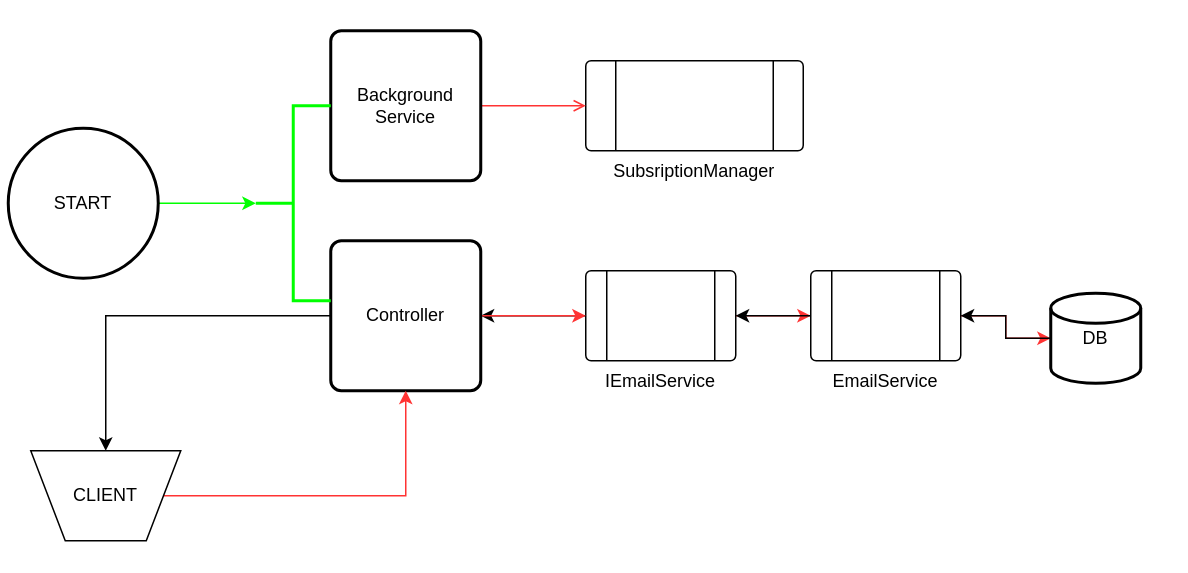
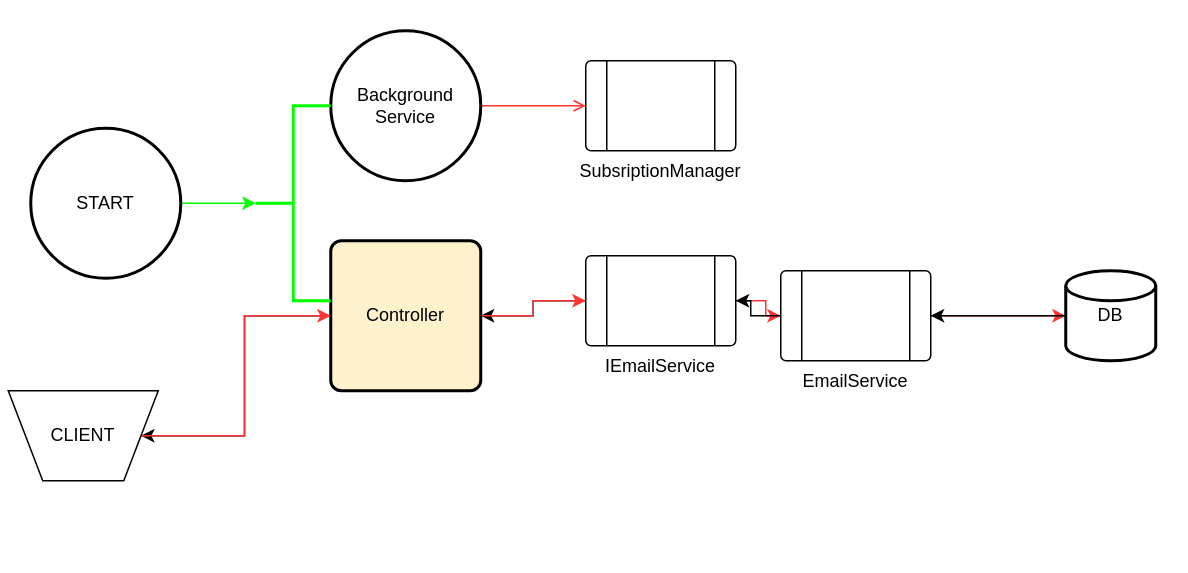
  <mxCell id="0" />
  <mxCell id="1" parent="0" />
  <mxCell id="2" value="" style="edgeStyle=orthogonalEdgeStyle;rounded=0;orthogonalLoop=1;jettySize=auto;html=1;strokeColor=#FF3333;" edge="1" parent="1" source="4" target="8"><mxGeometry relative="1" as="geometry" /></mxCell>
  <mxCell id="3" style="edgeStyle=orthogonalEdgeStyle;rounded=0;orthogonalLoop=1;jettySize=auto;html=1;entryX=1;entryY=0.5;entryDx=0;entryDy=0;" edge="1" parent="1" source="4" target="13"><mxGeometry relative="1" as="geometry" /></mxCell>
- <mxCell id="4" value="IEmailService" style="verticalLabelPosition=bottom;verticalAlign=top;html=1;shape=process;whiteSpace=wrap;rounded=1;size=0.14;arcSize=6;" vertex="1" parent="1"><mxGeometry x="390" y="180" width="100" height="60" as="geometry" /></mxCell>
- <mxCell id="5" value="SubsriptionManager" style="verticalLabelPosition=bottom;verticalAlign=top;html=1;shape=process;whiteSpace=wrap;rounded=1;size=0.14;arcSize=6;" vertex="1" parent="1"><mxGeometry x="390" y="40" width="145" height="60" as="geometry" /></mxCell>
+ <mxCell id="4" value="IEmailService" style="verticalLabelPosition=bottom;verticalAlign=top;html=1;shape=process;whiteSpace=wrap;rounded=1;size=0.14;arcSize=6;" vertex="1" parent="1"><mxGeometry x="390" y="170" width="100" height="60" as="geometry" /></mxCell>
+ <mxCell id="5" value="SubsriptionManager" style="verticalLabelPosition=bottom;verticalAlign=top;html=1;shape=process;whiteSpace=wrap;rounded=1;size=0.14;arcSize=6;" vertex="1" parent="1"><mxGeometry x="390" y="40" width="100" height="60" as="geometry" /></mxCell>
  <mxCell id="6" value="" style="edgeStyle=orthogonalEdgeStyle;rounded=0;orthogonalLoop=1;jettySize=auto;html=1;strokeColor=#FF3333;" edge="1" parent="1" source="8" target="18"><mxGeometry relative="1" as="geometry" /></mxCell>
  <mxCell id="7" style="edgeStyle=orthogonalEdgeStyle;rounded=0;orthogonalLoop=1;jettySize=auto;html=1;entryX=1;entryY=0.5;entryDx=0;entryDy=0;" edge="1" parent="1" source="8" target="4"><mxGeometry relative="1" as="geometry" /></mxCell>
- <mxCell id="8" value="EmailService" style="verticalLabelPosition=bottom;verticalAlign=top;html=1;shape=process;whiteSpace=wrap;rounded=1;size=0.14;arcSize=6;" vertex="1" parent="1"><mxGeometry x="540" y="180" width="100" height="60" as="geometry" /></mxCell>
+ <mxCell id="8" value="EmailService" style="verticalLabelPosition=bottom;verticalAlign=top;html=1;shape=process;whiteSpace=wrap;rounded=1;size=0.14;arcSize=6;" vertex="1" parent="1"><mxGeometry x="520" y="180" width="100" height="60" as="geometry" /></mxCell>
  <mxCell id="9" value="" style="edgeStyle=orthogonalEdgeStyle;rounded=0;orthogonalLoop=1;jettySize=auto;html=1;strokeColor=#FF3333;endArrow=open;" edge="1" parent="1" source="10" target="5"><mxGeometry relative="1" as="geometry" /></mxCell>
- <mxCell id="10" value="Background&lt;br&gt;Service" style="rounded=1;whiteSpace=wrap;html=1;absoluteArcSize=1;arcSize=14;strokeWidth=2;" vertex="1" parent="1"><mxGeometry x="220" y="20" width="100" height="100" as="geometry" /></mxCell>
+ <mxCell id="10" value="Background&lt;br&gt;Service" style="ellipse;whiteSpace=wrap;html=1;absoluteArcSize=1;arcSize=14;strokeWidth=2;" vertex="1" parent="1"><mxGeometry x="220" y="20" width="100" height="100" as="geometry" /></mxCell>
  <mxCell id="11" value="" style="edgeStyle=orthogonalEdgeStyle;rounded=0;orthogonalLoop=1;jettySize=auto;html=1;strokeColor=#FF3333;" edge="1" parent="1" source="13" target="4"><mxGeometry relative="1" as="geometry" /></mxCell>
  <mxCell id="12" style="edgeStyle=orthogonalEdgeStyle;rounded=0;orthogonalLoop=1;jettySize=auto;html=1;" edge="1" parent="1" source="13" target="20"><mxGeometry relative="1" as="geometry" /></mxCell>
- <mxCell id="13" value="Controller" style="rounded=1;whiteSpace=wrap;html=1;absoluteArcSize=1;arcSize=14;strokeWidth=2;" vertex="1" parent="1"><mxGeometry x="220" y="160" width="100" height="100" as="geometry" /></mxCell>
+ <mxCell id="13" value="Controller" style="rounded=1;whiteSpace=wrap;html=1;absoluteArcSize=1;arcSize=14;strokeWidth=2;fillColor=#fff2cc;" vertex="1" parent="1"><mxGeometry x="220" y="160" width="100" height="100" as="geometry" /></mxCell>
  <mxCell id="14" style="edgeStyle=orthogonalEdgeStyle;rounded=0;orthogonalLoop=1;jettySize=auto;html=1;entryX=0;entryY=0.5;entryDx=0;entryDy=0;entryPerimeter=0;strokeColor=#00FF00;" edge="1" parent="1" source="15" target="16"><mxGeometry relative="1" as="geometry" /></mxCell>
- <mxCell id="15" value="START" style="strokeWidth=2;html=1;shape=mxgraph.flowchart.start_2;whiteSpace=wrap;" vertex="1" parent="1"><mxGeometry x="5" y="85" width="100" height="100" as="geometry" /></mxCell>
+ <mxCell id="15" value="START" style="strokeWidth=2;html=1;shape=mxgraph.flowchart.start_2;whiteSpace=wrap;" vertex="1" parent="1"><mxGeometry x="20" y="85" width="100" height="100" as="geometry" /></mxCell>
  <mxCell id="16" value="" style="strokeWidth=2;html=1;shape=mxgraph.flowchart.annotation_2;align=left;labelPosition=right;pointerEvents=1;strokeColor=#00FF00;" vertex="1" parent="1"><mxGeometry x="170" y="70" width="50" height="130" as="geometry" /></mxCell>
  <mxCell id="17" style="edgeStyle=orthogonalEdgeStyle;rounded=0;orthogonalLoop=1;jettySize=auto;html=1;entryX=1;entryY=0.5;entryDx=0;entryDy=0;" edge="1" parent="1" source="18" target="8"><mxGeometry relative="1" as="geometry" /></mxCell>
- <mxCell id="18" value="DB" style="strokeWidth=2;html=1;shape=mxgraph.flowchart.database;whiteSpace=wrap;" vertex="1" parent="1"><mxGeometry x="700" y="195" width="60" height="60" as="geometry" /></mxCell>
+ <mxCell id="18" value="DB" style="strokeWidth=2;html=1;shape=mxgraph.flowchart.database;whiteSpace=wrap;" vertex="1" parent="1"><mxGeometry x="710" y="180" width="60" height="60" as="geometry" /></mxCell>
  <mxCell id="19" style="edgeStyle=orthogonalEdgeStyle;rounded=0;orthogonalLoop=1;jettySize=auto;html=1;strokeColor=#FF3333;" edge="1" parent="1" source="20" target="13"><mxGeometry relative="1" as="geometry" /></mxCell>
- <mxCell id="20" value="CLIENT" style="verticalLabelPosition=middle;verticalAlign=middle;html=1;shape=trapezoid;perimeter=trapezoidPerimeter;whiteSpace=wrap;size=0.23;arcSize=10;flipV=1;labelPosition=center;align=center;" vertex="1" parent="1"><mxGeometry x="20" y="300" width="100" height="60" as="geometry" /></mxCell>
+ <mxCell id="20" value="CLIENT" style="verticalLabelPosition=middle;verticalAlign=middle;html=1;shape=trapezoid;perimeter=trapezoidPerimeter;whiteSpace=wrap;size=0.23;arcSize=10;flipV=1;labelPosition=center;align=center;" vertex="1" parent="1"><mxGeometry x="5" y="260" width="100" height="60" as="geometry" /></mxCell>
